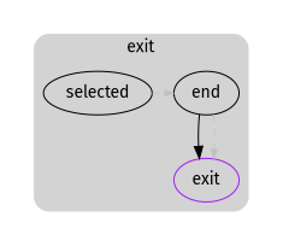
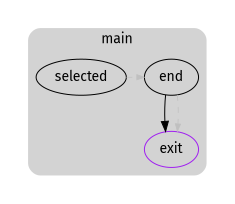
  digraph {
    compound=true
    fontname="Fira Sans"
    node [fontname="Fira Sans" shape=oval]
    edge [color=gray fontname="Fira Sans" arrowsize=0.75 constraint=false penwidth=0.75 style=dashed]
    n1 [label=end]
    n2 [label=selected]
    n3 [color=purple label=exit rank=sink shape=""]
    subgraph cluster_1 {
      peripheries=0
      subgraph cluster_2 {
        peripheries=0
        subgraph cluster_3 {
          bgcolor=lightgray
          color=darkgray
-         label=exit
+         label=main
          peripheries=0
          style=rounded
          n1
          n2
          n3
        }
      }
    }
    n1 -> n3 [color=black arrowsize="" constraint="" penwidth="" style=""]
    n1 -> n3
    n2 -> n1
  }
